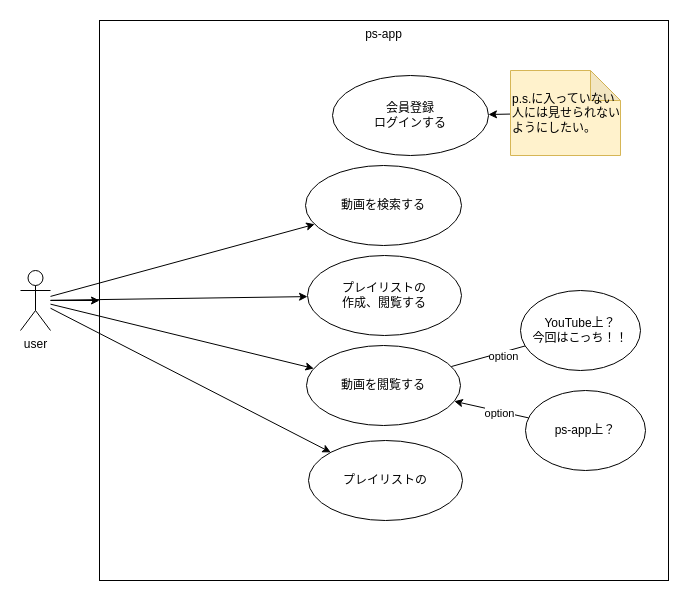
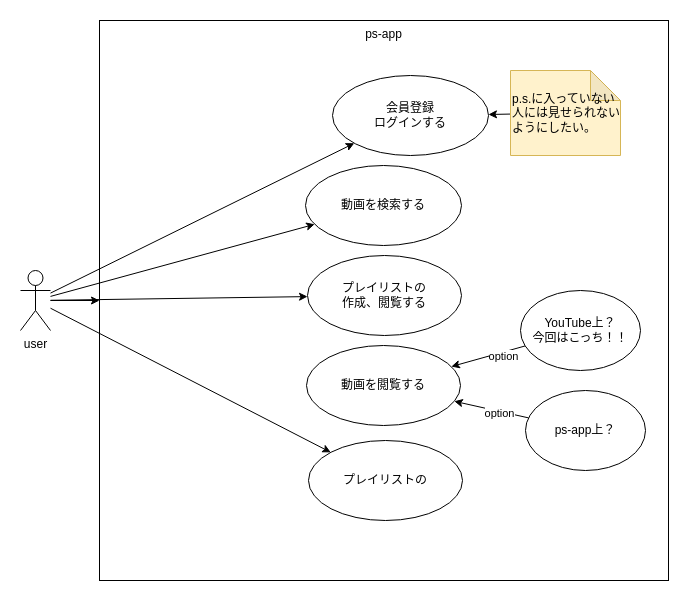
  <mxCell id="0" />
  <mxCell id="1" parent="0" />
  <mxCell id="2" value="ps-app" style="rounded=0;whiteSpace=wrap;html=1;fillColor=none;verticalAlign=top;" parent="1" vertex="1"><mxGeometry x="99" y="20" width="569" height="560" as="geometry" /></mxCell>
  <mxCell id="3" style="edgeStyle=none;html=1;" parent="1" source="8" target="9" edge="1"><mxGeometry relative="1" as="geometry" /></mxCell>
  <mxCell id="4" style="edgeStyle=none;html=1;" parent="1" source="8" target="10" edge="1"><mxGeometry relative="1" as="geometry" /></mxCell>
- <mxCell id="5" style="edgeStyle=none;html=1;" parent="1" source="8" target="12" edge="1"><mxGeometry relative="1" as="geometry" /></mxCell>
+ <mxCell id="5" style="edgeStyle=none;html=1;" parent="1" source="8" target="11" edge="1"><mxGeometry relative="1" as="geometry" /></mxCell>
  <mxCell id="6" style="edgeStyle=none;html=1;" parent="1" source="8" target="2" edge="1"><mxGeometry relative="1" as="geometry" /></mxCell>
  <mxCell id="7" style="edgeStyle=none;html=1;" parent="1" source="8" target="19" edge="1"><mxGeometry relative="1" as="geometry" /></mxCell>
  <mxCell id="8" value="user" style="shape=umlActor;verticalLabelPosition=bottom;verticalAlign=top;html=1;outlineConnect=0;fillColor=none;" parent="1" vertex="1"><mxGeometry x="20" y="270" width="30" height="60" as="geometry" /></mxCell>
  <mxCell id="9" value="動画を検索する" style="ellipse;whiteSpace=wrap;html=1;fillColor=none;" parent="1" vertex="1"><mxGeometry x="305" y="165" width="156" height="80" as="geometry" /></mxCell>
  <mxCell id="10" value="プレイリストの&lt;br&gt;作成、閲覧する" style="ellipse;whiteSpace=wrap;html=1;fillColor=none;" parent="1" vertex="1"><mxGeometry x="307" y="255" width="154" height="80" as="geometry" /></mxCell>
  <mxCell id="11" value="会員登録&lt;br&gt;ログインする" style="ellipse;whiteSpace=wrap;html=1;fillColor=none;" parent="1" vertex="1"><mxGeometry x="332" y="75" width="156" height="80" as="geometry" /></mxCell>
  <mxCell id="12" value="動画を閲覧する" style="ellipse;whiteSpace=wrap;html=1;fillColor=none;" parent="1" vertex="1"><mxGeometry x="306" y="345" width="154" height="80" as="geometry" /></mxCell>
- <mxCell id="13" style="edgeStyle=none;html=1;endArrow=none;" parent="1" source="15" target="12" edge="1"><mxGeometry relative="1" as="geometry" /></mxCell>
+ <mxCell id="13" style="edgeStyle=none;html=1;" parent="1" source="15" target="12" edge="1"><mxGeometry relative="1" as="geometry" /></mxCell>
  <mxCell id="14" value="option" style="edgeLabel;html=1;align=center;verticalAlign=middle;resizable=0;points=[];" parent="13" vertex="1" connectable="0"><mxGeometry x="-0.373" y="4" relative="1" as="geometry"><mxPoint as="offset" /></mxGeometry></mxCell>
  <mxCell id="15" value="YouTube上？&lt;br&gt;今回はこっち！！" style="ellipse;whiteSpace=wrap;html=1;fillColor=none;" parent="1" vertex="1"><mxGeometry x="520" y="290" width="120" height="80" as="geometry" /></mxCell>
  <mxCell id="16" style="edgeStyle=none;html=1;" parent="1" source="18" target="12" edge="1"><mxGeometry relative="1" as="geometry" /></mxCell>
  <mxCell id="17" value="option" style="edgeLabel;html=1;align=center;verticalAlign=middle;resizable=0;points=[];" parent="16" vertex="1" connectable="0"><mxGeometry x="-0.22" y="2" relative="1" as="geometry"><mxPoint as="offset" /></mxGeometry></mxCell>
  <mxCell id="18" value="ps-app上？" style="ellipse;whiteSpace=wrap;html=1;fillColor=none;" parent="1" vertex="1"><mxGeometry x="525" y="390" width="120" height="80" as="geometry" /></mxCell>
  <mxCell id="19" value="プレイリストの" style="ellipse;whiteSpace=wrap;html=1;fillColor=none;" parent="1" vertex="1"><mxGeometry x="308" y="440" width="154" height="80" as="geometry" /></mxCell>
  <mxCell id="20" style="edgeStyle=none;html=1;" parent="1" source="21" target="11" edge="1"><mxGeometry relative="1" as="geometry" /></mxCell>
  <mxCell id="21" value="p.s.に入っていない人には見せられないようにしたい。" style="shape=note;whiteSpace=wrap;html=1;backgroundOutline=1;darkOpacity=0.05;fillColor=#fff2cc;strokeColor=#d6b656;align=left;" parent="1" vertex="1"><mxGeometry x="510" y="70" width="110" height="85" as="geometry" /></mxCell>
